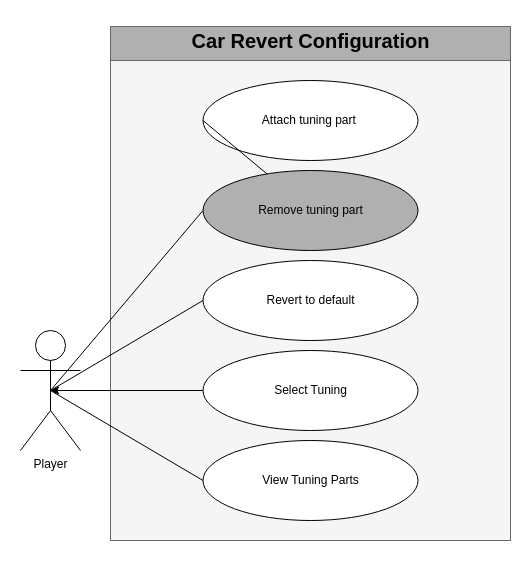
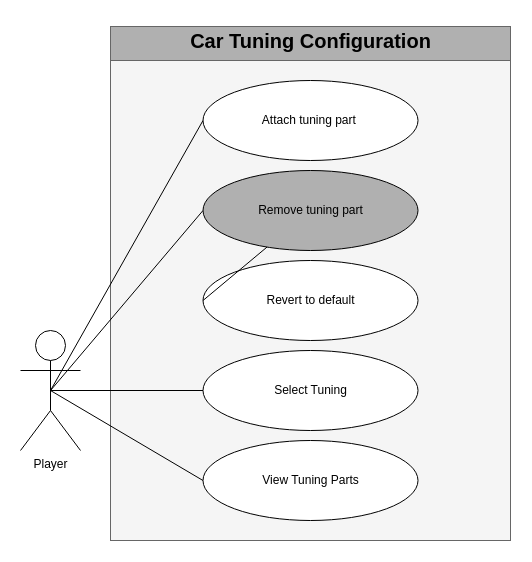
  <mxCell id="0" />
  <mxCell id="1" parent="0" />
  <mxCell id="2" value="" style="rounded=0;whiteSpace=wrap;html=1;fillColor=#B0B0B0;fontColor=#333333;strokeColor=#666666;" parent="1" vertex="1"><mxGeometry x="110" y="26" width="400" height="34" as="geometry" /></mxCell>
  <mxCell id="3" value="" style="rounded=0;whiteSpace=wrap;html=1;fillColor=#f5f5f5;fontColor=#333333;strokeColor=#666666;" parent="1" vertex="1"><mxGeometry x="110" y="60" width="400" height="480" as="geometry" /></mxCell>
- <mxCell id="4" value="&lt;font style=&quot;font-size: 20px;&quot;&gt;Car Revert Configuration&lt;/font&gt;" style="text;html=1;align=center;verticalAlign=middle;resizable=0;points=[];autosize=1;strokeColor=none;fillColor=none;fontStyle=1" parent="1" vertex="1"><mxGeometry x="180" y="20" width="260" height="40" as="geometry" /></mxCell>
+ <mxCell id="4" value="&lt;font style=&quot;font-size: 20px;&quot;&gt;Car Tuning Configuration&lt;/font&gt;" style="text;html=1;align=center;verticalAlign=middle;resizable=0;points=[];autosize=1;strokeColor=none;fillColor=none;fontStyle=1" parent="1" vertex="1"><mxGeometry x="180" y="20" width="260" height="40" as="geometry" /></mxCell>
  <mxCell id="5" value="Player" style="shape=umlActor;verticalLabelPosition=bottom;verticalAlign=top;html=1;outlineConnect=0;" parent="1" vertex="1"><mxGeometry x="20" y="330" width="60" height="120" as="geometry" /></mxCell>
  <mxCell id="6" value="Attach tuning part&amp;nbsp;" style="ellipse;whiteSpace=wrap;html=1;" parent="1" vertex="1"><mxGeometry x="202.5" y="80" width="215" height="80" as="geometry" /></mxCell>
  <mxCell id="7" value="Remove tuning part" style="ellipse;whiteSpace=wrap;html=1;fillColor=#b0b0b0;" parent="1" vertex="1"><mxGeometry x="202.5" y="170" width="215" height="80" as="geometry" /></mxCell>
  <mxCell id="8" value="Revert to default" style="ellipse;whiteSpace=wrap;html=1;" parent="1" vertex="1"><mxGeometry x="202.5" y="260" width="215" height="80" as="geometry" /></mxCell>
- <mxCell id="9" value="" style="endArrow=none;html=1;rounded=0;exitX=0;exitY=0.5;exitDx=0;exitDy=0;" parent="1" source="6" target="7" edge="1"><mxGeometry width="50" height="50" relative="1" as="geometry"><mxPoint x="550" y="220" as="sourcePoint" /><mxPoint x="620" y="295" as="targetPoint" /></mxGeometry></mxCell>
+ <mxCell id="9" value="" style="endArrow=none;html=1;rounded=0;entryX=0.5;entryY=0.5;entryDx=0;entryDy=0;entryPerimeter=0;exitX=0;exitY=0.5;exitDx=0;exitDy=0;" parent="1" source="6" target="5" edge="1"><mxGeometry width="50" height="50" relative="1" as="geometry"><mxPoint x="550" y="220" as="sourcePoint" /><mxPoint x="620" y="295" as="targetPoint" /></mxGeometry></mxCell>
  <mxCell id="10" value="" style="endArrow=none;html=1;rounded=0;entryX=0.5;entryY=0.5;entryDx=0;entryDy=0;entryPerimeter=0;exitX=0;exitY=0.5;exitDx=0;exitDy=0;" parent="1" source="7" target="5" edge="1"><mxGeometry width="50" height="50" relative="1" as="geometry"><mxPoint x="213" y="130" as="sourcePoint" /><mxPoint x="60" y="265" as="targetPoint" /></mxGeometry></mxCell>
- <mxCell id="11" value="" style="endArrow=none;html=1;rounded=0;entryX=0.5;entryY=0.5;entryDx=0;entryDy=0;entryPerimeter=0;exitX=0;exitY=0.5;exitDx=0;exitDy=0;" parent="1" source="8" target="5" edge="1"><mxGeometry width="50" height="50" relative="1" as="geometry"><mxPoint x="233" y="150" as="sourcePoint" /><mxPoint x="80" y="285" as="targetPoint" /></mxGeometry></mxCell>
+ <mxCell id="11" value="" style="endArrow=none;html=1;rounded=0;exitX=0;exitY=0.5;exitDx=0;exitDy=0;" parent="1" source="8" target="7" edge="1"><mxGeometry width="50" height="50" relative="1" as="geometry"><mxPoint x="233" y="150" as="sourcePoint" /><mxPoint x="80" y="285" as="targetPoint" /></mxGeometry></mxCell>
  <mxCell id="12" value="Select Tuning" style="ellipse;whiteSpace=wrap;html=1;" parent="1" vertex="1"><mxGeometry x="202.5" y="350" width="215" height="80" as="geometry" /></mxCell>
- <mxCell id="13" value="" style="endArrow=classic;html=1;rounded=0;entryX=0.5;entryY=0.5;entryDx=0;entryDy=0;entryPerimeter=0;exitX=0;exitY=0.5;exitDx=0;exitDy=0;" parent="1" source="12" target="5" edge="1"><mxGeometry width="50" height="50" relative="1" as="geometry"><mxPoint x="213" y="400" as="sourcePoint" /><mxPoint x="60" y="220" as="targetPoint" /></mxGeometry></mxCell>
+ <mxCell id="13" value="" style="endArrow=none;html=1;rounded=0;entryX=0.5;entryY=0.5;entryDx=0;entryDy=0;entryPerimeter=0;exitX=0;exitY=0.5;exitDx=0;exitDy=0;" parent="1" source="12" target="5" edge="1"><mxGeometry width="50" height="50" relative="1" as="geometry"><mxPoint x="213" y="400" as="sourcePoint" /><mxPoint x="60" y="220" as="targetPoint" /></mxGeometry></mxCell>
  <mxCell id="14" value="View Tuning Parts" style="ellipse;whiteSpace=wrap;html=1;" parent="1" vertex="1"><mxGeometry x="202.5" y="440" width="215" height="80" as="geometry" /></mxCell>
  <mxCell id="15" value="" style="endArrow=none;html=1;rounded=0;exitX=0;exitY=0.5;exitDx=0;exitDy=0;entryX=0.5;entryY=0.5;entryDx=0;entryDy=0;entryPerimeter=0;" parent="1" source="14" target="5" edge="1"><mxGeometry width="50" height="50" relative="1" as="geometry"><mxPoint x="428" y="670" as="sourcePoint" /><mxPoint x="590" y="345" as="targetPoint" /></mxGeometry></mxCell>
